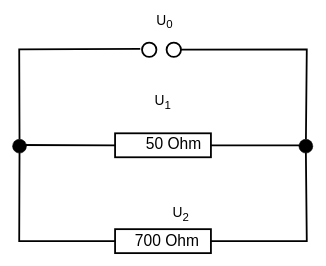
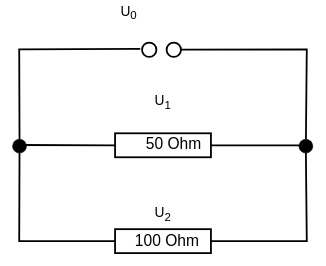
  <mxCell id="0" />
  <mxCell id="1" parent="0" />
  <mxCell id="2" value="" style="rounded=0;whiteSpace=wrap;html=1;strokeWidth=3;" vertex="1" parent="1"><mxGeometry x="191" y="222" width="160" height="40" as="geometry" /></mxCell>
  <mxCell id="3" value="" style="endArrow=none;html=1;rounded=0;fontSize=12;startSize=8;endSize=8;curved=0;exitX=0.5;exitY=0;exitDx=0;exitDy=0;strokeWidth=3;" edge="1" parent="1" source="17"><mxGeometry width="50" height="50" relative="1" as="geometry"><mxPoint x="31" y="402" as="sourcePoint" /><mxPoint x="233" y="81" as="targetPoint" /><Array as="points"><mxPoint x="31" y="82" /></Array></mxGeometry></mxCell>
  <mxCell id="4" value="" style="rounded=0;whiteSpace=wrap;html=1;strokeWidth=3;" vertex="1" parent="1"><mxGeometry x="191" y="382" width="160" height="40" as="geometry" /></mxCell>
  <mxCell id="5" value="" style="endArrow=none;html=1;rounded=0;fontSize=12;startSize=8;endSize=8;curved=0;exitX=1;exitY=0.5;exitDx=0;exitDy=0;strokeWidth=3;" edge="1" parent="1" source="2"><mxGeometry width="50" height="50" relative="1" as="geometry"><mxPoint x="691" y="312" as="sourcePoint" /><mxPoint y="242" as="targetPoint" x="511" /></mxGeometry></mxCell>
  <mxCell id="6" value="" style="endArrow=none;html=1;rounded=0;fontSize=12;startSize=8;endSize=8;curved=0;entryX=1;entryY=0.5;entryDx=0;entryDy=0;strokeWidth=3;strokeColor=default;" edge="1" parent="1" source="15" target="18"><mxGeometry width="50" height="50" relative="1" as="geometry"><mxPoint x="351" y="402" as="sourcePoint" /><mxPoint x="330" y="82.5" as="targetPoint" /><Array as="points"><mxPoint x="511" y="82" /></Array></mxGeometry></mxCell>
  <mxCell id="7" value="" style="endArrow=none;html=1;rounded=0;fontSize=12;startSize=8;endSize=8;curved=0;exitX=1;exitY=0.5;exitDx=0;exitDy=0;entryX=0;entryY=0.5;entryDx=0;entryDy=0;strokeWidth=3;" edge="1" parent="1" target="2"><mxGeometry width="50" height="50" relative="1" as="geometry"><mxPoint x="31" y="241.5" as="sourcePoint" /><mxPoint x="191" y="241.5" as="targetPoint" /></mxGeometry></mxCell>
  <mxCell id="8" value="" style="ellipse;whiteSpace=wrap;html=1;aspect=fixed;strokeWidth=3;" vertex="1" parent="1"><mxGeometry x="236" y="70.5" width="24" height="24" as="geometry" /></mxCell>
  <mxCell id="9" value="&lt;font style=&quot;font-size: 26px;&quot;&gt;50 Ohm&lt;/font&gt;" style="text;html=1;align=center;verticalAlign=middle;whiteSpace=wrap;rounded=0;" vertex="1" parent="1"><mxGeometry x="239" y="225" width="100" height="30" as="geometry" /></mxCell>
- <mxCell id="10" value="&lt;font style=&quot;font-size: 26px;&quot;&gt;700 Ohm&lt;/font&gt;" style="text;html=1;align=center;verticalAlign=middle;whiteSpace=wrap;rounded=0;" vertex="1" parent="1"><mxGeometry x="221" y="387" width="114" height="30" as="geometry" /></mxCell>
+ <mxCell id="10" value="&lt;font style=&quot;font-size: 26px;&quot;&gt;100 Ohm&lt;/font&gt;" style="text;html=1;align=center;verticalAlign=middle;whiteSpace=wrap;rounded=0;" vertex="1" parent="1"><mxGeometry x="221" y="387" width="114" height="30" as="geometry" /></mxCell>
  <mxCell id="11" value="&lt;font style=&quot;font-size: 23px;&quot;&gt;U&lt;sub&gt;1&lt;/sub&gt;&lt;/font&gt;" style="text;html=1;align=center;verticalAlign=middle;whiteSpace=wrap;rounded=0;" vertex="1" parent="1"><mxGeometry x="241" y="155" width="60" height="30" as="geometry" /></mxCell>
- <mxCell id="12" value="&lt;font style=&quot;font-size: 23px;&quot;&gt;U&lt;sub&gt;2&lt;/sub&gt;&lt;/font&gt;" style="text;html=1;align=center;verticalAlign=middle;whiteSpace=wrap;rounded=0;" vertex="1" parent="1"><mxGeometry x="271" y="342" width="60" height="30" as="geometry" /></mxCell>
- <mxCell id="13" value="&lt;font style=&quot;font-size: 23px;&quot;&gt;U&lt;sub&gt;0&lt;/sub&gt;&lt;/font&gt;" style="text;html=1;align=center;verticalAlign=middle;whiteSpace=wrap;rounded=0;" vertex="1" parent="1"><mxGeometry x="244" y="20" width="60" height="30" as="geometry" /></mxCell>
+ <mxCell id="12" value="&lt;font style=&quot;font-size: 23px;&quot;&gt;U&lt;sub&gt;2&lt;/sub&gt;&lt;/font&gt;" style="text;html=1;align=center;verticalAlign=middle;whiteSpace=wrap;rounded=0;" vertex="1" parent="1"><mxGeometry x="241" y="342" width="60" height="30" as="geometry" /></mxCell>
+ <mxCell id="13" value="&lt;font style=&quot;font-size: 23px;&quot;&gt;U&lt;sub&gt;0&lt;/sub&gt;&lt;/font&gt;" style="text;html=1;align=center;verticalAlign=middle;whiteSpace=wrap;rounded=0;" vertex="1" parent="1"><mxGeometry x="184" y="5" width="60" height="30" as="geometry" /></mxCell>
  <mxCell id="14" value="" style="endArrow=none;html=1;rounded=0;fontSize=12;startSize=8;endSize=8;curved=0;entryX=0.5;entryY=1;entryDx=0;entryDy=0;strokeWidth=3;strokeColor=default;" edge="1" parent="1" target="15"><mxGeometry width="50" height="50" relative="1" as="geometry"><mxPoint x="351" y="402" as="sourcePoint" /><mxPoint x="330" y="83" as="targetPoint" /><Array as="points"><mxPoint y="402" x="511" /></Array></mxGeometry></mxCell>
  <mxCell id="15" value="" style="ellipse;whiteSpace=wrap;html=1;aspect=fixed;strokeColor=default;fillColor=#000000;" vertex="1" parent="1"><mxGeometry x="498" y="232" width="23" height="23" as="geometry" /></mxCell>
  <mxCell id="16" value="" style="endArrow=none;html=1;rounded=0;fontSize=12;startSize=8;endSize=8;curved=0;exitX=0;exitY=0.5;exitDx=0;exitDy=0;strokeWidth=3;" edge="1" parent="1" source="4" target="17"><mxGeometry width="50" height="50" relative="1" as="geometry"><mxPoint x="191" y="402" as="sourcePoint" /><mxPoint x="211" as="targetPoint" y="82" /><Array as="points"><mxPoint x="31" y="402" /></Array></mxGeometry></mxCell>
  <mxCell id="17" value="" style="ellipse;whiteSpace=wrap;html=1;aspect=fixed;strokeColor=default;fillColor=#000000;" vertex="1" parent="1"><mxGeometry x="20" y="232" width="23" height="23" as="geometry" /></mxCell>
  <mxCell id="18" value="" style="ellipse;whiteSpace=wrap;html=1;aspect=fixed;strokeWidth=3;" vertex="1" parent="1"><mxGeometry x="277" y="70.5" width="24" height="24" as="geometry" /></mxCell>
